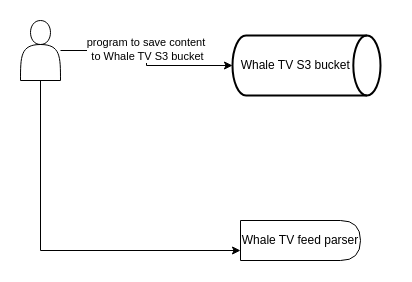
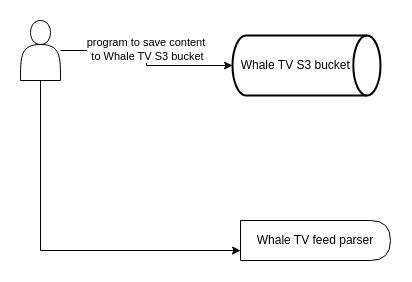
  <mxCell id="0" />
  <mxCell id="1" parent="0" />
  <mxCell id="2" style="edgeStyle=orthogonalEdgeStyle;rounded=0;orthogonalLoop=1;jettySize=auto;html=1;" edge="1" parent="1" source="5" target="6"><mxGeometry relative="1" as="geometry" /></mxCell>
  <mxCell id="3" value="program to save content&amp;nbsp;&lt;div&gt;to Whale TV S3 bucket&lt;/div&gt;" style="edgeLabel;html=1;align=center;verticalAlign=middle;resizable=0;points=[];" vertex="1" connectable="0" parent="2"><mxGeometry x="-0.07" relative="1" as="geometry"><mxPoint y="-3" as="offset" /></mxGeometry></mxCell>
  <mxCell id="4" style="edgeStyle=orthogonalEdgeStyle;rounded=0;orthogonalLoop=1;jettySize=auto;html=1;entryX=0;entryY=0.75;entryDx=0;entryDy=0;" edge="1" parent="1" source="5" target="7"><mxGeometry relative="1" as="geometry"><Array as="points"><mxPoint x="40" y="250" /></Array></mxGeometry></mxCell>
  <mxCell id="5" value="" style="shape=actor;whiteSpace=wrap;html=1;" vertex="1" parent="1"><mxGeometry x="20" y="20" width="40" height="60" as="geometry" /></mxCell>
  <mxCell id="6" value="&amp;nbsp; Whale TV S3 bucket" style="strokeWidth=2;html=1;shape=mxgraph.flowchart.direct_data;whiteSpace=wrap;align=left;" vertex="1" parent="1"><mxGeometry x="232" y="35" width="148" height="60" as="geometry" /></mxCell>
- <mxCell id="7" value="Whale TV feed parser" style="shape=delay;whiteSpace=wrap;html=1;" vertex="1" parent="1"><mxGeometry x="240" y="220" width="120" height="40" as="geometry" /></mxCell>
+ <mxCell id="7" value="Whale TV feed parser" style="shape=delay;whiteSpace=wrap;html=1;" vertex="1" parent="1"><mxGeometry x="240" y="220" width="150" height="40" as="geometry" /></mxCell>
